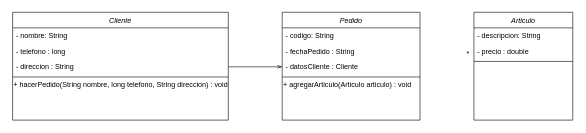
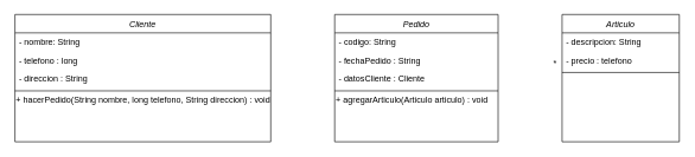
  <mxCell id="0" />
  <mxCell id="1" parent="0" />
  <mxCell id="2" value="Cliente" style="swimlane;fontStyle=2;align=center;verticalAlign=top;childLayout=stackLayout;horizontal=1;startSize=26;horizontalStack=0;resizeParent=1;resizeLast=0;collapsible=1;marginBottom=0;rounded=0;shadow=0;strokeWidth=1;" parent="1" vertex="1"><mxGeometry x="20" y="20" width="360" height="180" as="geometry"><mxRectangle x="230" y="140" width="160" height="26" as="alternateBounds" /></mxGeometry></mxCell>
  <mxCell id="3" value="- nombre: String" style="text;align=left;verticalAlign=top;spacingLeft=4;spacingRight=4;overflow=hidden;rotatable=0;points=[[0,0.5],[1,0.5]];portConstraint=eastwest;" parent="2" vertex="1"><mxGeometry y="26" width="360" height="26" as="geometry" /></mxCell>
  <mxCell id="4" value="- telefono : long" style="text;align=left;verticalAlign=top;spacingLeft=4;spacingRight=4;overflow=hidden;rotatable=0;points=[[0,0.5],[1,0.5]];portConstraint=eastwest;rounded=0;shadow=0;html=0;" parent="2" vertex="1"><mxGeometry y="52" width="360" height="26" as="geometry" /></mxCell>
  <mxCell id="5" value="- direccion : String" style="text;align=left;verticalAlign=top;spacingLeft=4;spacingRight=4;overflow=hidden;rotatable=0;points=[[0,0.5],[1,0.5]];portConstraint=eastwest;rounded=0;shadow=0;html=0;" parent="2" vertex="1"><mxGeometry y="78" width="360" height="26" as="geometry" /></mxCell>
  <mxCell id="6" value="" style="line;html=1;strokeWidth=1;align=left;verticalAlign=middle;spacingTop=-1;spacingLeft=3;spacingRight=3;rotatable=0;labelPosition=right;points=[];portConstraint=eastwest;" parent="2" vertex="1"><mxGeometry y="104" width="360" height="8" as="geometry" /></mxCell>
  <mxCell id="7" value="&lt;div style=&quot;text-align: left&quot;&gt;&lt;span&gt;+ hacerPedido(String nombre, long telefono, String direccion) : void&lt;/span&gt;&lt;/div&gt;" style="text;html=1;align=center;verticalAlign=middle;resizable=0;points=[];autosize=1;strokeColor=none;" vertex="1" parent="2"><mxGeometry y="112" width="360" height="20" as="geometry" /></mxCell>
  <mxCell id="8" value="Pedido" style="swimlane;fontStyle=2;align=center;verticalAlign=top;childLayout=stackLayout;horizontal=1;startSize=26;horizontalStack=0;resizeParent=1;resizeLast=0;collapsible=1;marginBottom=0;rounded=0;shadow=0;strokeWidth=1;" vertex="1" parent="1"><mxGeometry x="470" y="20" width="230" height="180" as="geometry"><mxRectangle x="230" y="140" width="160" height="26" as="alternateBounds" /></mxGeometry></mxCell>
  <mxCell id="9" value="- codigo: String" style="text;align=left;verticalAlign=top;spacingLeft=4;spacingRight=4;overflow=hidden;rotatable=0;points=[[0,0.5],[1,0.5]];portConstraint=eastwest;" vertex="1" parent="8"><mxGeometry y="26" width="230" height="26" as="geometry" /></mxCell>
  <mxCell id="10" value="- fechaPedido : String" style="text;align=left;verticalAlign=top;spacingLeft=4;spacingRight=4;overflow=hidden;rotatable=0;points=[[0,0.5],[1,0.5]];portConstraint=eastwest;rounded=0;shadow=0;html=0;" vertex="1" parent="8"><mxGeometry y="52" width="230" height="26" as="geometry" /></mxCell>
  <mxCell id="11" value="- datosCliente : Cliente" style="text;align=left;verticalAlign=top;spacingLeft=4;spacingRight=4;overflow=hidden;rotatable=0;points=[[0,0.5],[1,0.5]];portConstraint=eastwest;rounded=0;shadow=0;html=0;" vertex="1" parent="8"><mxGeometry y="78" width="230" height="26" as="geometry" /></mxCell>
  <mxCell id="12" value="" style="line;html=1;strokeWidth=1;align=left;verticalAlign=middle;spacingTop=-1;spacingLeft=3;spacingRight=3;rotatable=0;labelPosition=right;points=[];portConstraint=eastwest;" vertex="1" parent="8"><mxGeometry y="104" width="230" height="8" as="geometry" /></mxCell>
  <mxCell id="13" value="&lt;span style=&quot;text-align: left&quot;&gt;+ agregarArticulo(Articulo articulo) : void&amp;nbsp; &amp;nbsp;&amp;nbsp;&lt;/span&gt;" style="text;html=1;align=center;verticalAlign=middle;resizable=0;points=[];autosize=1;strokeColor=none;" vertex="1" parent="8"><mxGeometry y="112" width="230" height="20" as="geometry" /></mxCell>
  <mxCell id="14" value="Articulo" style="swimlane;fontStyle=2;align=center;verticalAlign=top;childLayout=stackLayout;horizontal=1;startSize=26;horizontalStack=0;resizeParent=1;resizeLast=0;collapsible=1;marginBottom=0;rounded=0;shadow=0;strokeWidth=1;" vertex="1" parent="1"><mxGeometry x="790" y="20" width="165" height="180" as="geometry"><mxRectangle x="230" y="140" width="160" height="26" as="alternateBounds" /></mxGeometry></mxCell>
  <mxCell id="15" value="- descripcion: String" style="text;align=left;verticalAlign=top;spacingLeft=4;spacingRight=4;overflow=hidden;rotatable=0;points=[[0,0.5],[1,0.5]];portConstraint=eastwest;" vertex="1" parent="14"><mxGeometry y="26" width="165" height="26" as="geometry" /></mxCell>
- <mxCell id="16" value="- precio : double" style="text;align=left;verticalAlign=top;spacingLeft=4;spacingRight=4;overflow=hidden;rotatable=0;points=[[0,0.5],[1,0.5]];portConstraint=eastwest;rounded=0;shadow=0;html=0;" vertex="1" parent="14"><mxGeometry y="52" width="165" height="26" as="geometry" /></mxCell>
+ <mxCell id="16" value="- precio : telefono" style="text;align=left;verticalAlign=top;spacingLeft=4;spacingRight=4;overflow=hidden;rotatable=0;points=[[0,0.5],[1,0.5]];portConstraint=eastwest;rounded=0;shadow=0;html=0;" vertex="1" parent="14"><mxGeometry y="52" width="165" height="26" as="geometry" /></mxCell>
  <mxCell id="17" value="" style="line;html=1;strokeWidth=1;align=left;verticalAlign=middle;spacingTop=-1;spacingLeft=3;spacingRight=3;rotatable=0;labelPosition=right;points=[];portConstraint=eastwest;" vertex="1" parent="14"><mxGeometry y="78" width="165" height="8" as="geometry" /></mxCell>
- <mxCell id="18" style="edgeStyle=none;rounded=0;orthogonalLoop=1;jettySize=auto;html=1;startArrow=openThin;startFill=0;endArrow=none;endFill=0;sourcePerimeterSpacing=0;targetPerimeterSpacing=0;strokeColor=#000000;strokeWidth=1;exitX=0;exitY=0.5;exitDx=0;exitDy=0;" edge="1" parent="1" source="11" target="5"><mxGeometry relative="1" as="geometry" /></mxCell>
  <mxCell id="19" value="*" style="text;html=1;align=center;verticalAlign=middle;resizable=0;points=[];autosize=1;strokeColor=none;" vertex="1" parent="1"><mxGeometry x="770" y="80" width="20" height="20" as="geometry" /></mxCell>
